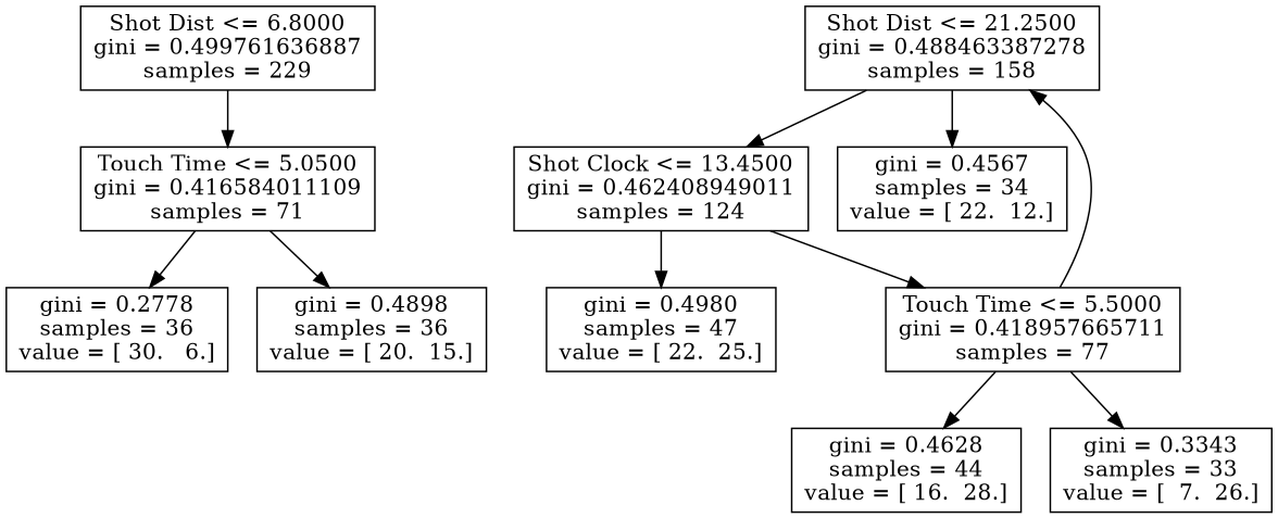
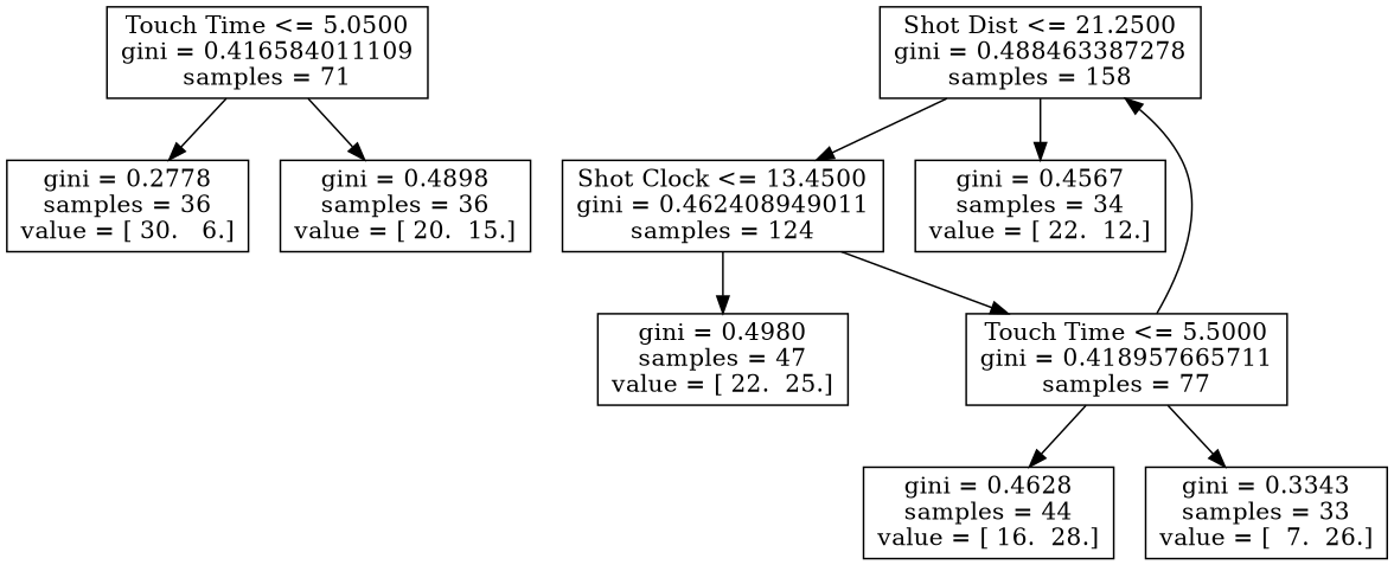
  digraph {
    node [shape=box]
-   n1 [label="Shot Dist <= 6.8000\ngini = 0.499761636887\nsamples = 229"]
    n2 [label="Touch Time <= 5.0500\ngini = 0.416584011109\nsamples = 71"]
    n3 [label="gini = 0.2778\nsamples = 36\nvalue = [ 30.   6.]"]
    n4 [label="gini = 0.4898\nsamples = 36\nvalue = [ 20.  15.]"]
    n5 [label="Shot Dist <= 21.2500\ngini = 0.488463387278\nsamples = 158"]
    n6 [label="Shot Clock <= 13.4500\ngini = 0.462408949011\nsamples = 124"]
    n7 [label="gini = 0.4567\nsamples = 34\nvalue = [ 22.  12.]"]
    n8 [label="Touch Time <= 5.5000\ngini = 0.418957665711\nsamples = 77"]
    n9 [label="gini = 0.4980\nsamples = 47\nvalue = [ 22.  25.]"]
    n10 [label="gini = 0.4628\nsamples = 44\nvalue = [ 16.  28.]"]
    n11 [label="gini = 0.3343\nsamples = 33\nvalue = [  7.  26.]"]
-   n1 -> n2
    n2 -> n3
    n2 -> n4
    n5 -> n6
    n5 -> n7
    n6 -> n8
    n6 -> n9
    n8 -> n5
    n8 -> n10
    n8 -> n11
  }
